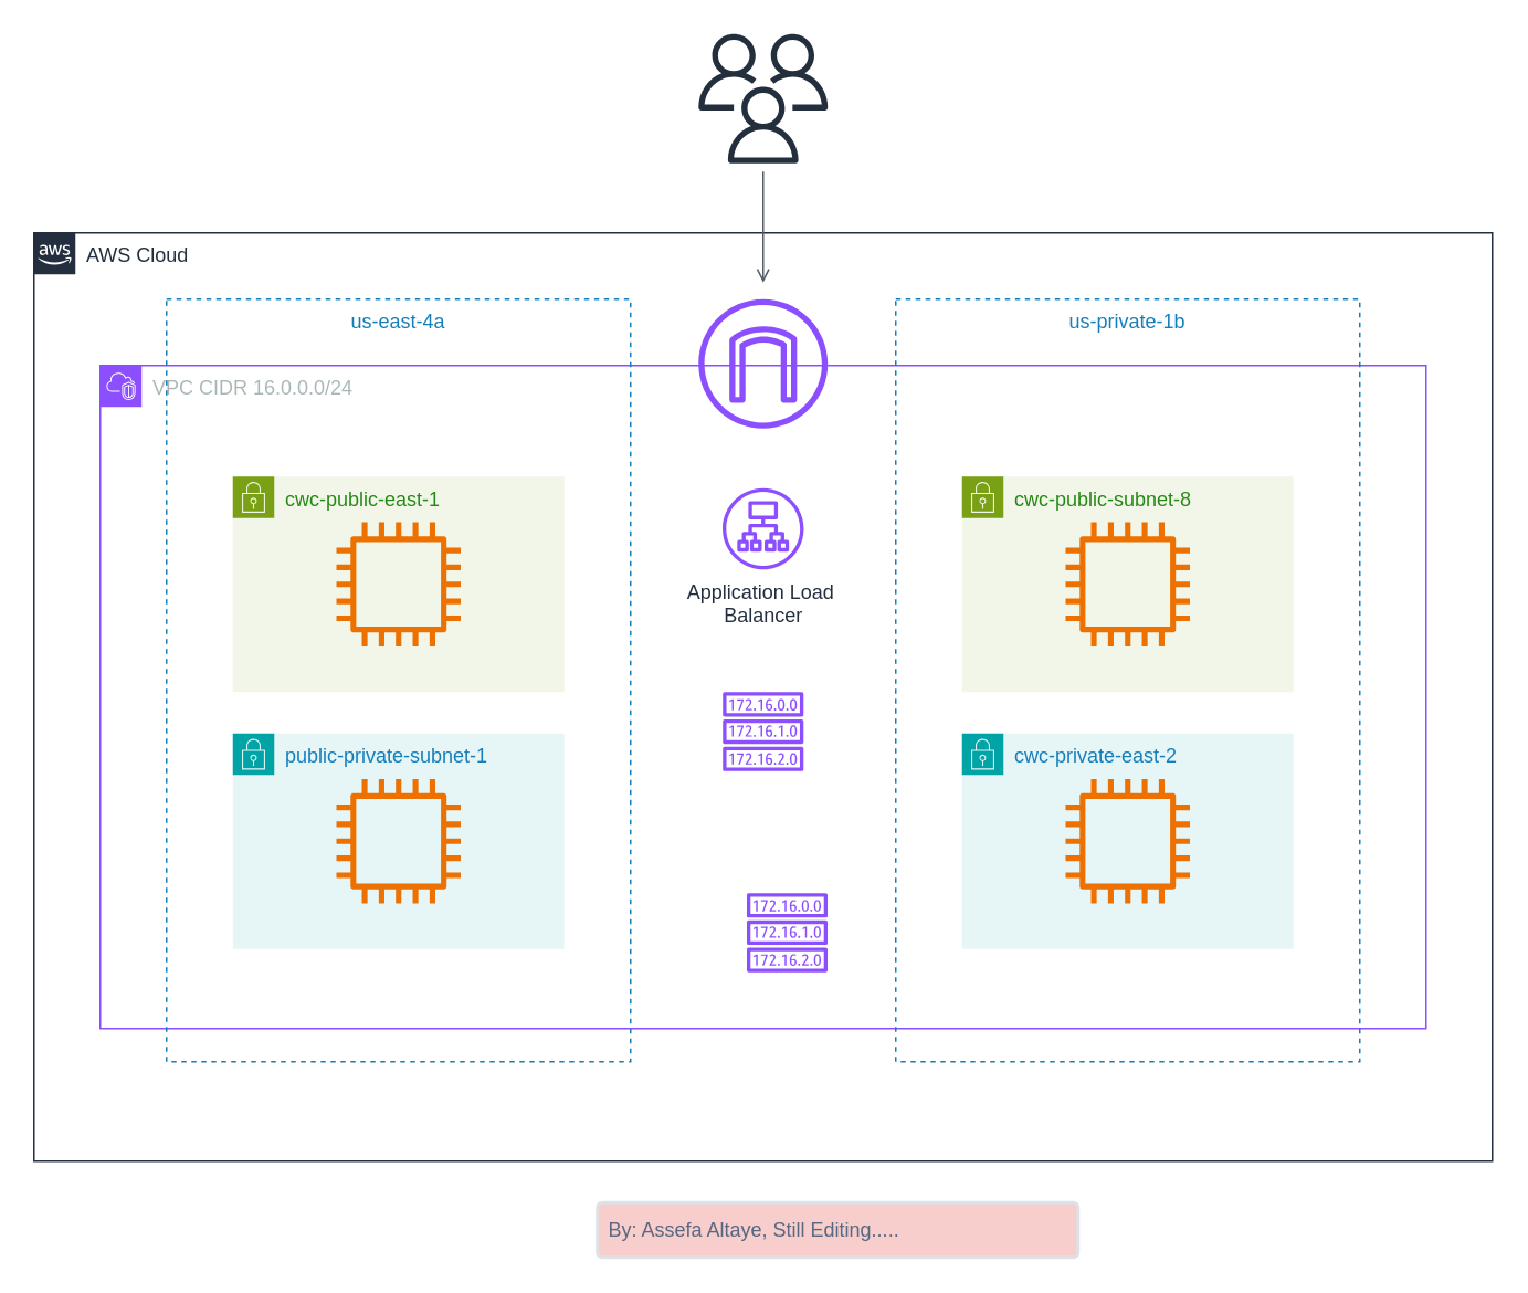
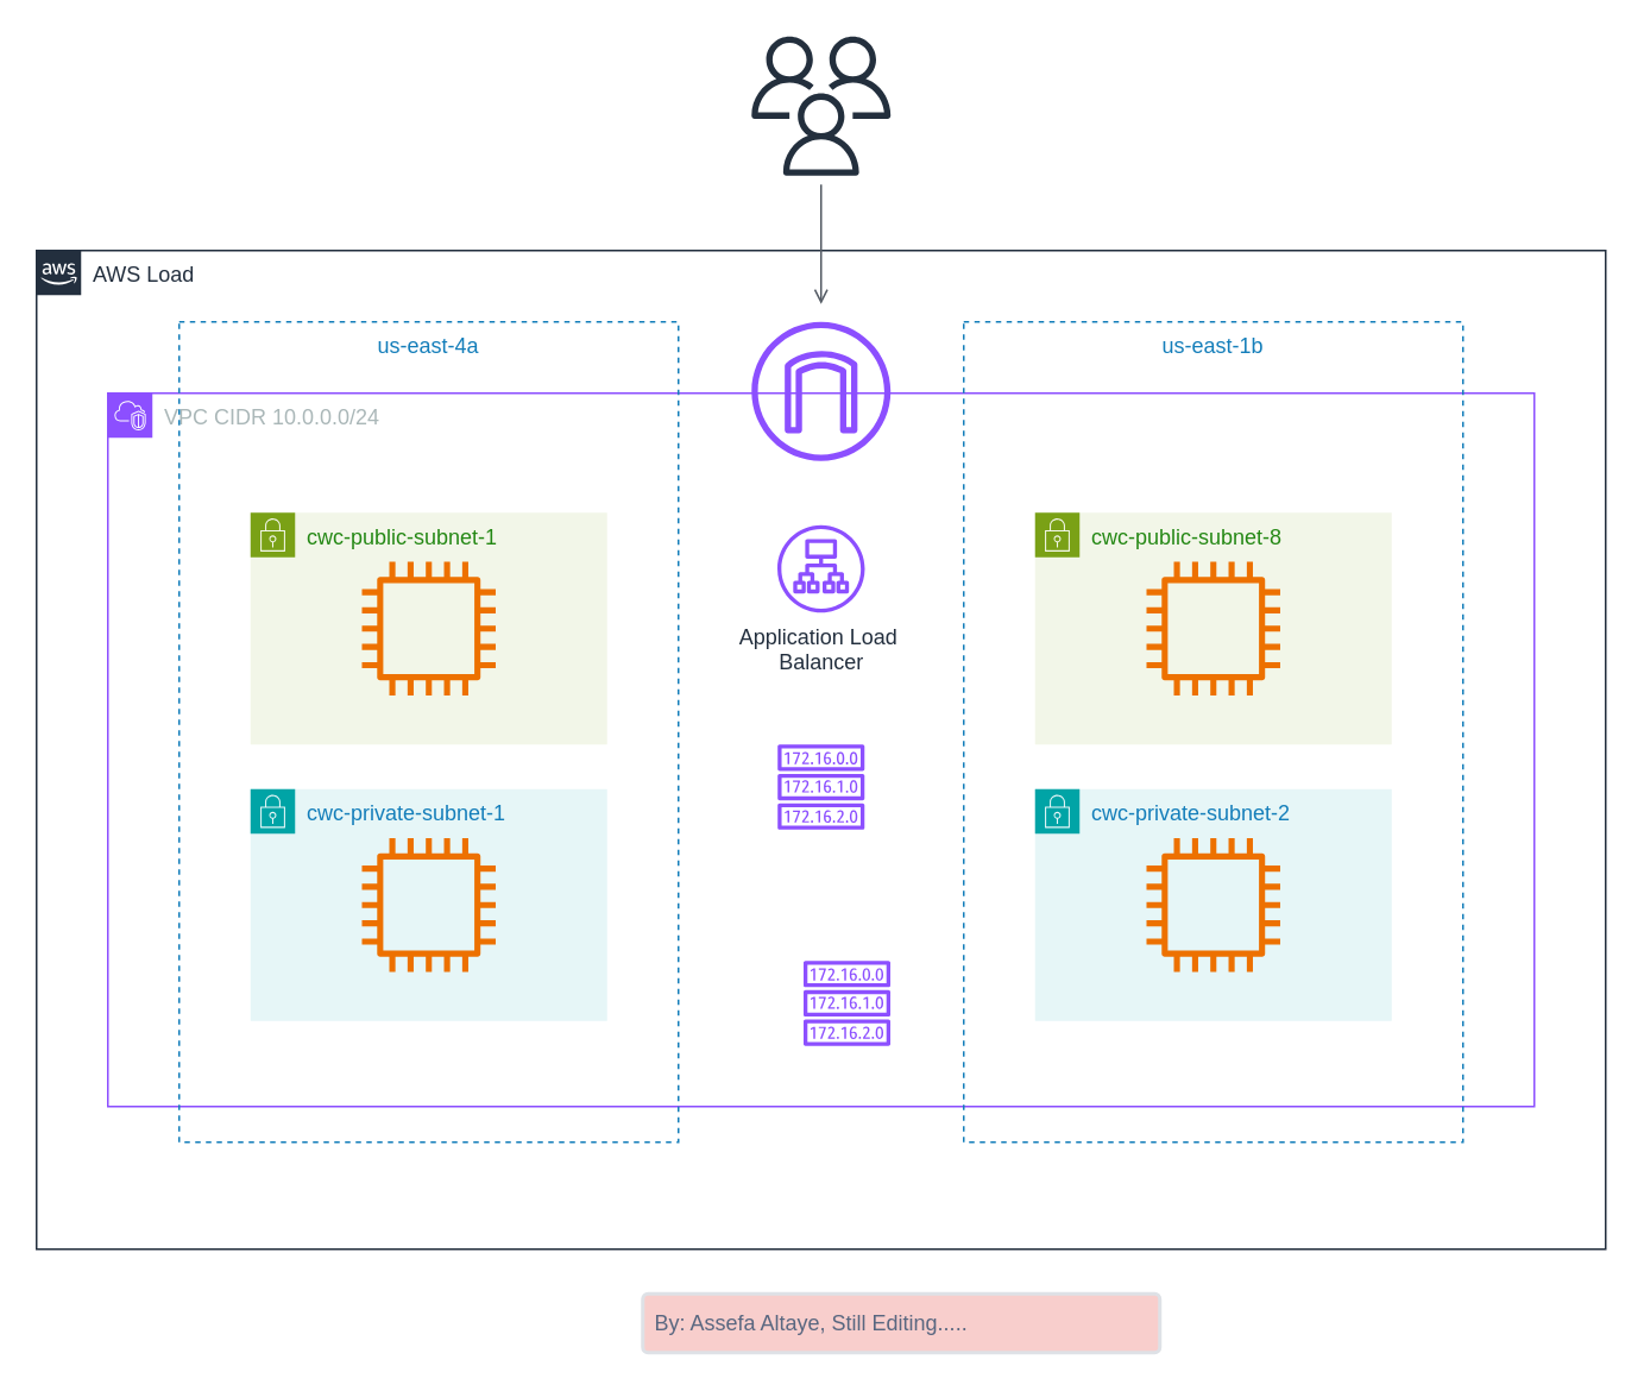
  <mxCell id="0" />
  <mxCell id="1" parent="0" />
  <mxCell id="2" value="" style="sketch=0;outlineConnect=0;fontColor=#232F3E;gradientColor=none;fillColor=#232F3D;strokeColor=none;dashed=0;verticalLabelPosition=bottom;verticalAlign=top;align=center;html=1;fontSize=12;fontStyle=0;aspect=fixed;pointerEvents=1;shape=mxgraph.aws4.users;" vertex="1" parent="1"><mxGeometry x="421" width="78" height="78" as="geometry" y="20" /></mxCell>
  <mxCell id="3" value="" style="sketch=0;outlineConnect=0;fontColor=#232F3E;gradientColor=none;fillColor=#8C4FFF;strokeColor=none;dashed=0;verticalLabelPosition=bottom;verticalAlign=top;align=center;html=1;fontSize=12;fontStyle=0;aspect=fixed;pointerEvents=1;shape=mxgraph.aws4.internet_gateway;" vertex="1" parent="1"><mxGeometry x="421" y="180" width="78" height="78" as="geometry" /></mxCell>
- <mxCell id="4" value="VPC CIDR 16.0.0.0/24" style="points=[[0,0],[0.25,0],[0.5,0],[0.75,0],[1,0],[1,0.25],[1,0.5],[1,0.75],[1,1],[0.75,1],[0.5,1],[0.25,1],[0,1],[0,0.75],[0,0.5],[0,0.25]];outlineConnect=0;gradientColor=none;html=1;whiteSpace=wrap;fontSize=12;fontStyle=0;container=1;pointerEvents=0;collapsible=0;recursiveResize=0;shape=mxgraph.aws4.group;grIcon=mxgraph.aws4.group_vpc2;strokeColor=#8C4FFF;fillColor=none;verticalAlign=top;align=left;spacingLeft=30;fontColor=#AAB7B8;dashed=0;" vertex="1" parent="1"><mxGeometry x="60" y="220" width="800" height="400" as="geometry" /></mxCell>
- <mxCell id="5" value="us-private-1b" style="fillColor=none;strokeColor=#147EBA;dashed=1;verticalAlign=top;fontStyle=0;fontColor=#147EBA;whiteSpace=wrap;html=1;" vertex="1" parent="4"><mxGeometry x="480" y="-40" width="280" height="460" as="geometry" /></mxCell>
+ <mxCell id="4" value="VPC CIDR 10.0.0.0/24" style="points=[[0,0],[0.25,0],[0.5,0],[0.75,0],[1,0],[1,0.25],[1,0.5],[1,0.75],[1,1],[0.75,1],[0.5,1],[0.25,1],[0,1],[0,0.75],[0,0.5],[0,0.25]];outlineConnect=0;gradientColor=none;html=1;whiteSpace=wrap;fontSize=12;fontStyle=0;container=1;pointerEvents=0;collapsible=0;recursiveResize=0;shape=mxgraph.aws4.group;grIcon=mxgraph.aws4.group_vpc2;strokeColor=#8C4FFF;fillColor=none;verticalAlign=top;align=left;spacingLeft=30;fontColor=#AAB7B8;dashed=0;" vertex="1" parent="1"><mxGeometry x="60" y="220" width="800" height="400" as="geometry" /></mxCell>
+ <mxCell id="5" value="us-east-1b" style="fillColor=none;strokeColor=#147EBA;dashed=1;verticalAlign=top;fontStyle=0;fontColor=#147EBA;whiteSpace=wrap;html=1;" vertex="1" parent="4"><mxGeometry x="480" y="-40" width="280" height="460" as="geometry" /></mxCell>
  <mxCell id="6" value="us-east-4a" style="fillColor=none;strokeColor=#147EBA;dashed=1;verticalAlign=top;fontStyle=0;fontColor=#147EBA;whiteSpace=wrap;html=1;" vertex="1" parent="4"><mxGeometry x="40" y="-40" width="280" height="460" as="geometry" /></mxCell>
  <mxCell id="7" value="cwc-public-subnet-8" style="points=[[0,0],[0.25,0],[0.5,0],[0.75,0],[1,0],[1,0.25],[1,0.5],[1,0.75],[1,1],[0.75,1],[0.5,1],[0.25,1],[0,1],[0,0.75],[0,0.5],[0,0.25]];outlineConnect=0;gradientColor=none;html=1;whiteSpace=wrap;fontSize=12;fontStyle=0;container=1;pointerEvents=0;collapsible=0;recursiveResize=0;shape=mxgraph.aws4.group;grIcon=mxgraph.aws4.group_security_group;grStroke=0;strokeColor=#7AA116;fillColor=#F2F6E8;verticalAlign=top;align=left;spacingLeft=30;fontColor=#248814;dashed=0;" vertex="1" parent="4"><mxGeometry x="520" y="67" width="200" height="130" as="geometry" /></mxCell>
  <mxCell id="8" value="" style="sketch=0;outlineConnect=0;fontColor=#232F3E;gradientColor=none;fillColor=#ED7100;strokeColor=none;dashed=0;verticalLabelPosition=bottom;verticalAlign=top;align=center;html=1;fontSize=12;fontStyle=0;aspect=fixed;pointerEvents=1;shape=mxgraph.aws4.instance2;" vertex="1" parent="7"><mxGeometry x="62.5" y="27.5" width="75" height="75" as="geometry" /></mxCell>
- <mxCell id="9" value="cwc-public-east-1" style="points=[[0,0],[0.25,0],[0.5,0],[0.75,0],[1,0],[1,0.25],[1,0.5],[1,0.75],[1,1],[0.75,1],[0.5,1],[0.25,1],[0,1],[0,0.75],[0,0.5],[0,0.25]];outlineConnect=0;gradientColor=none;html=1;whiteSpace=wrap;fontSize=12;fontStyle=0;container=1;pointerEvents=0;collapsible=0;recursiveResize=0;shape=mxgraph.aws4.group;grIcon=mxgraph.aws4.group_security_group;grStroke=0;strokeColor=#7AA116;fillColor=#F2F6E8;verticalAlign=top;align=left;spacingLeft=30;fontColor=#248814;dashed=0;" vertex="1" parent="4"><mxGeometry x="80" y="67" width="200" height="130" as="geometry" /></mxCell>
- <mxCell id="10" value="public-private-subnet-1" style="points=[[0,0],[0.25,0],[0.5,0],[0.75,0],[1,0],[1,0.25],[1,0.5],[1,0.75],[1,1],[0.75,1],[0.5,1],[0.25,1],[0,1],[0,0.75],[0,0.5],[0,0.25]];outlineConnect=0;gradientColor=none;html=1;whiteSpace=wrap;fontSize=12;fontStyle=0;container=1;pointerEvents=0;collapsible=0;recursiveResize=0;shape=mxgraph.aws4.group;grIcon=mxgraph.aws4.group_security_group;grStroke=0;strokeColor=#00A4A6;fillColor=#E6F6F7;verticalAlign=top;align=left;spacingLeft=30;fontColor=#147EBA;dashed=0;" vertex="1" parent="4"><mxGeometry x="80" y="222" width="200" height="130" as="geometry" /></mxCell>
+ <mxCell id="9" value="cwc-public-subnet-1" style="points=[[0,0],[0.25,0],[0.5,0],[0.75,0],[1,0],[1,0.25],[1,0.5],[1,0.75],[1,1],[0.75,1],[0.5,1],[0.25,1],[0,1],[0,0.75],[0,0.5],[0,0.25]];outlineConnect=0;gradientColor=none;html=1;whiteSpace=wrap;fontSize=12;fontStyle=0;container=1;pointerEvents=0;collapsible=0;recursiveResize=0;shape=mxgraph.aws4.group;grIcon=mxgraph.aws4.group_security_group;grStroke=0;strokeColor=#7AA116;fillColor=#F2F6E8;verticalAlign=top;align=left;spacingLeft=30;fontColor=#248814;dashed=0;" vertex="1" parent="4"><mxGeometry x="80" y="67" width="200" height="130" as="geometry" /></mxCell>
+ <mxCell id="10" value="cwc-private-subnet-1" style="points=[[0,0],[0.25,0],[0.5,0],[0.75,0],[1,0],[1,0.25],[1,0.5],[1,0.75],[1,1],[0.75,1],[0.5,1],[0.25,1],[0,1],[0,0.75],[0,0.5],[0,0.25]];outlineConnect=0;gradientColor=none;html=1;whiteSpace=wrap;fontSize=12;fontStyle=0;container=1;pointerEvents=0;collapsible=0;recursiveResize=0;shape=mxgraph.aws4.group;grIcon=mxgraph.aws4.group_security_group;grStroke=0;strokeColor=#00A4A6;fillColor=#E6F6F7;verticalAlign=top;align=left;spacingLeft=30;fontColor=#147EBA;dashed=0;" vertex="1" parent="4"><mxGeometry x="80" y="222" width="200" height="130" as="geometry" /></mxCell>
  <mxCell id="11" value="" style="sketch=0;outlineConnect=0;fontColor=#232F3E;gradientColor=none;fillColor=#ED7100;strokeColor=none;dashed=0;verticalLabelPosition=bottom;verticalAlign=top;align=center;html=1;fontSize=12;fontStyle=0;aspect=fixed;pointerEvents=1;shape=mxgraph.aws4.instance2;" vertex="1" parent="10"><mxGeometry x="62.5" y="27.5" width="75" height="75" as="geometry" /></mxCell>
- <mxCell id="12" value="cwc-private-east-2" style="points=[[0,0],[0.25,0],[0.5,0],[0.75,0],[1,0],[1,0.25],[1,0.5],[1,0.75],[1,1],[0.75,1],[0.5,1],[0.25,1],[0,1],[0,0.75],[0,0.5],[0,0.25]];outlineConnect=0;gradientColor=none;html=1;whiteSpace=wrap;fontSize=12;fontStyle=0;container=1;pointerEvents=0;collapsible=0;recursiveResize=0;shape=mxgraph.aws4.group;grIcon=mxgraph.aws4.group_security_group;grStroke=0;strokeColor=#00A4A6;fillColor=#E6F6F7;verticalAlign=top;align=left;spacingLeft=30;fontColor=#147EBA;dashed=0;" vertex="1" parent="4"><mxGeometry x="520" y="222" width="200" height="130" as="geometry" /></mxCell>
+ <mxCell id="12" value="cwc-private-subnet-2" style="points=[[0,0],[0.25,0],[0.5,0],[0.75,0],[1,0],[1,0.25],[1,0.5],[1,0.75],[1,1],[0.75,1],[0.5,1],[0.25,1],[0,1],[0,0.75],[0,0.5],[0,0.25]];outlineConnect=0;gradientColor=none;html=1;whiteSpace=wrap;fontSize=12;fontStyle=0;container=1;pointerEvents=0;collapsible=0;recursiveResize=0;shape=mxgraph.aws4.group;grIcon=mxgraph.aws4.group_security_group;grStroke=0;strokeColor=#00A4A6;fillColor=#E6F6F7;verticalAlign=top;align=left;spacingLeft=30;fontColor=#147EBA;dashed=0;" vertex="1" parent="4"><mxGeometry x="520" y="222" width="200" height="130" as="geometry" /></mxCell>
  <mxCell id="13" value="" style="sketch=0;outlineConnect=0;fontColor=#232F3E;gradientColor=none;fillColor=#ED7100;strokeColor=none;dashed=0;verticalLabelPosition=bottom;verticalAlign=top;align=center;html=1;fontSize=12;fontStyle=0;aspect=fixed;pointerEvents=1;shape=mxgraph.aws4.instance2;" vertex="1" parent="12"><mxGeometry x="62.5" y="27.5" width="75" height="75" as="geometry" /></mxCell>
  <mxCell id="14" value="" style="sketch=0;outlineConnect=0;fontColor=#232F3E;gradientColor=none;fillColor=#ED7100;strokeColor=none;dashed=0;verticalLabelPosition=bottom;verticalAlign=top;align=center;html=1;fontSize=12;fontStyle=0;aspect=fixed;pointerEvents=1;shape=mxgraph.aws4.instance2;" vertex="1" parent="4"><mxGeometry x="142.5" y="94.5" width="75" height="75" as="geometry" /></mxCell>
  <mxCell id="15" value="" style="sketch=0;outlineConnect=0;fontColor=#232F3E;gradientColor=none;fillColor=#8C4FFF;strokeColor=none;dashed=0;verticalLabelPosition=bottom;verticalAlign=top;align=center;html=1;fontSize=12;fontStyle=0;aspect=fixed;pointerEvents=1;shape=mxgraph.aws4.route_table;" vertex="1" parent="4"><mxGeometry x="375.5" y="197" width="49" height="47.74" as="geometry" /></mxCell>
  <mxCell id="16" value="" style="sketch=0;outlineConnect=0;fontColor=#232F3E;gradientColor=none;fillColor=#8C4FFF;strokeColor=none;dashed=0;verticalLabelPosition=bottom;verticalAlign=top;align=center;html=1;fontSize=12;fontStyle=0;aspect=fixed;pointerEvents=1;shape=mxgraph.aws4.route_table;" vertex="1" parent="4"><mxGeometry x="390" y="318.26" width="49" height="47.74" as="geometry" /></mxCell>
  <mxCell id="17" value="Application Load&amp;nbsp;&lt;div&gt;Balancer&lt;/div&gt;" style="sketch=0;outlineConnect=0;fontColor=#232F3E;gradientColor=none;fillColor=#8C4FFF;strokeColor=none;dashed=0;verticalLabelPosition=bottom;verticalAlign=top;align=center;html=1;fontSize=12;fontStyle=0;aspect=fixed;pointerEvents=1;shape=mxgraph.aws4.application_load_balancer;" vertex="1" parent="4"><mxGeometry x="375.5" y="74" width="49" height="49" as="geometry" /></mxCell>
- <mxCell id="18" value="AWS Cloud" style="points=[[0,0],[0.25,0],[0.5,0],[0.75,0],[1,0],[1,0.25],[1,0.5],[1,0.75],[1,1],[0.75,1],[0.5,1],[0.25,1],[0,1],[0,0.75],[0,0.5],[0,0.25]];outlineConnect=0;gradientColor=none;html=1;whiteSpace=wrap;fontSize=12;fontStyle=0;container=1;pointerEvents=0;collapsible=0;recursiveResize=0;shape=mxgraph.aws4.group;grIcon=mxgraph.aws4.group_aws_cloud_alt;strokeColor=#232F3E;fillColor=none;verticalAlign=top;align=left;spacingLeft=30;fontColor=#232F3E;dashed=0;" vertex="1" parent="1"><mxGeometry x="20" y="140" width="880" height="560" as="geometry" /></mxCell>
+ <mxCell id="18" value="AWS Load" style="points=[[0,0],[0.25,0],[0.5,0],[0.75,0],[1,0],[1,0.25],[1,0.5],[1,0.75],[1,1],[0.75,1],[0.5,1],[0.25,1],[0,1],[0,0.75],[0,0.5],[0,0.25]];outlineConnect=0;gradientColor=none;html=1;whiteSpace=wrap;fontSize=12;fontStyle=0;container=1;pointerEvents=0;collapsible=0;recursiveResize=0;shape=mxgraph.aws4.group;grIcon=mxgraph.aws4.group_aws_cloud_alt;strokeColor=#232F3E;fillColor=none;verticalAlign=top;align=left;spacingLeft=30;fontColor=#232F3E;dashed=0;" vertex="1" parent="1"><mxGeometry x="20" y="140" width="880" height="560" as="geometry" /></mxCell>
  <mxCell id="19" value="" style="edgeStyle=orthogonalEdgeStyle;html=1;endArrow=none;elbow=vertical;startArrow=open;startFill=0;strokeColor=#545B64;rounded=0;" edge="1" parent="1"><mxGeometry width="100" relative="1" as="geometry"><mxPoint x="460" y="170" as="sourcePoint" /><mxPoint x="460" y="103" as="targetPoint" /></mxGeometry></mxCell>
  <mxCell id="20" value="By: Assefa Altaye, Still Editing....." style="rounded=1;arcSize=9;fillColor=#f8cecc;align=left;spacingLeft=5;strokeColor=#DEE1E6;html=1;strokeWidth=2;fontColor=#596780;fontSize=12;" vertex="1" parent="1"><mxGeometry x="360" y="725" width="290" height="33" as="geometry" /></mxCell>
